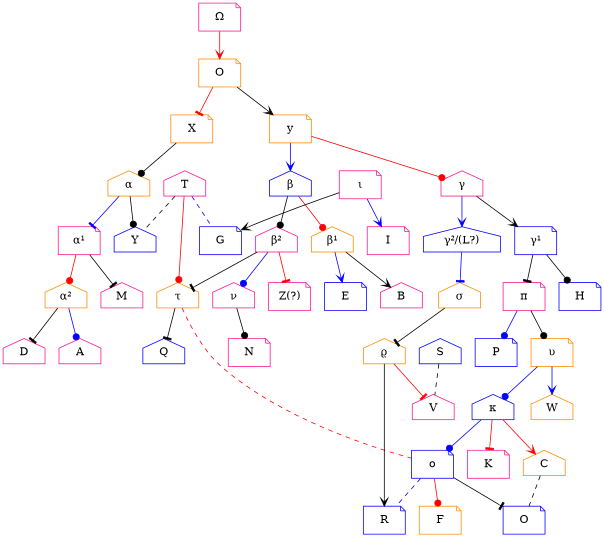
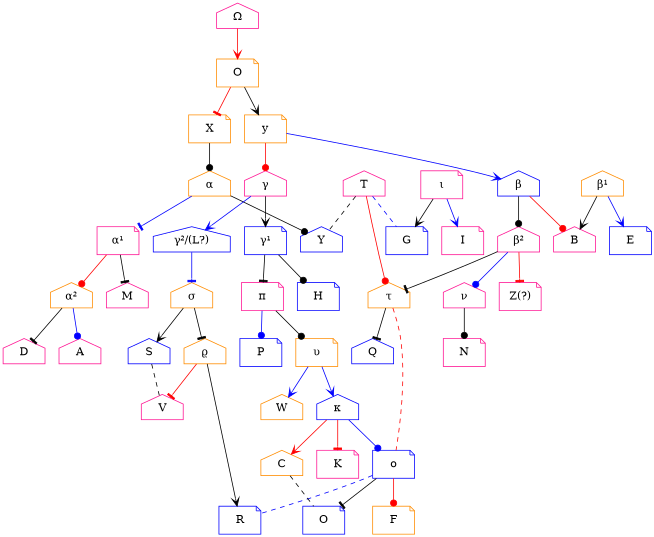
  digraph {
    node [color=deeppink shape=house]
    edge [arrowhead=dot color=black]
-   n1 [label="Ω" shape=note]
+   n1 [label="Ω"]
    O [color=darkorange shape=note]
    X [color=darkorange shape=note]
    y [color=darkorange shape=note]
    n5 [color=darkorange label="α"]
    n6 [color=blue label="β"]
    n7 [label="γ"]
    n8 [label="α¹" shape=note]
    Y [color=blue]
    n10 [color=darkorange label="β¹"]
    n11 [label="β²"]
    n12 [color=blue label="γ¹" shape=note]
    n13 [color=blue label="γ²/(L?)"]
    n14 [color=darkorange label="α²"]
    M
    A
    D
    E [color=blue shape=note]
    B
    n20 [label="ν"]
    n21 [color=darkorange label="τ"]
    n22 [label="Z(?)" shape=note]
    N [shape=note]
    n24 [color=blue label="ο" shape=note]
    Q [color=blue]
    n26 [label="π" shape=note]
    H [color=blue shape=note]
    n28 [color=darkorange label="σ"]
    n29 [color=darkorange label="υ" shape=note]
    P [color=blue shape=note]
    n31 [color=darkorange label="ϱ"]
    S [color=blue]
    n33 [label="ι" shape=note]
    I [shape=note]
    G [color=blue shape=note]
    n36 [color=blue label=O shape=note]
    R [color=blue shape=note]
    F [color=darkorange shape=note]
    T
    n40 [color=blue label="κ"]
    W [color=darkorange]
    K [shape=note]
    C [color=darkorange]
    V
    n1 -> O [arrowhead=vee color=red]
    O -> X [arrowhead=tee color=red]
    O -> y [arrowhead=vee]
    X -> n5
    y -> n6 [arrowhead=vee color=blue]
    y -> n7 [color=red]
    n5 -> n8 [arrowhead=tee color=blue]
    n5 -> Y
-   n6 -> n10 [color=red]
+   n6 -> B [color=red]
    n6 -> n11
    n7 -> n12 [arrowhead=vee]
    n7 -> n13 [arrowhead=vee color=blue]
    n8 -> n14 [color=red]
    n8 -> M [arrowhead=tee]
    n10 -> E [arrowhead=vee color=blue]
    n10 -> B [arrowhead=vee]
    n11 -> n20 [color=blue]
    n11 -> n21 [arrowhead=tee]
    n11 -> n22 [arrowhead=tee color=red]
    n12 -> n26 [arrowhead=tee]
    n12 -> H
    n13 -> n28 [arrowhead=tee color=blue]
    n14 -> A [color=blue]
    n14 -> D [arrowhead=tee]
    n20 -> N
    n21 -> n24 [color=red dir=none style=dashed arrowhead=""]
    n21 -> Q [arrowhead=tee]
    n24 -> n36 [arrowhead=tee]
    n24 -> R [color=blue dir=none style=dashed arrowhead=""]
    n24 -> F [color=red]
    n26 -> n29
    n26 -> P [color=blue]
    n28 -> n31 [arrowhead=tee]
-   n29 -> n40 [color=blue]
+   n28 -> S [arrowhead=vee]
+   n29 -> n40 [arrowhead=vee color=blue]
    n29 -> W [arrowhead=vee color=blue]
    n31 -> R [arrowhead=vee]
    n31 -> V [arrowhead=tee color=red]
    S -> V [dir=none style=dashed arrowhead=""]
    n33 -> I [arrowhead=vee color=blue]
    n33 -> G [arrowhead=vee]
    T -> Y [dir=none style=dashed arrowhead=""]
    T -> n21 [color=red]
    T -> G [color=blue dir=none style=dashed arrowhead=""]
    n40 -> n24 [color=blue]
    n40 -> K [arrowhead=tee color=red]
    n40 -> C [arrowhead=vee color=red]
    C -> n36 [dir=none style=dashed arrowhead=""]
  }
